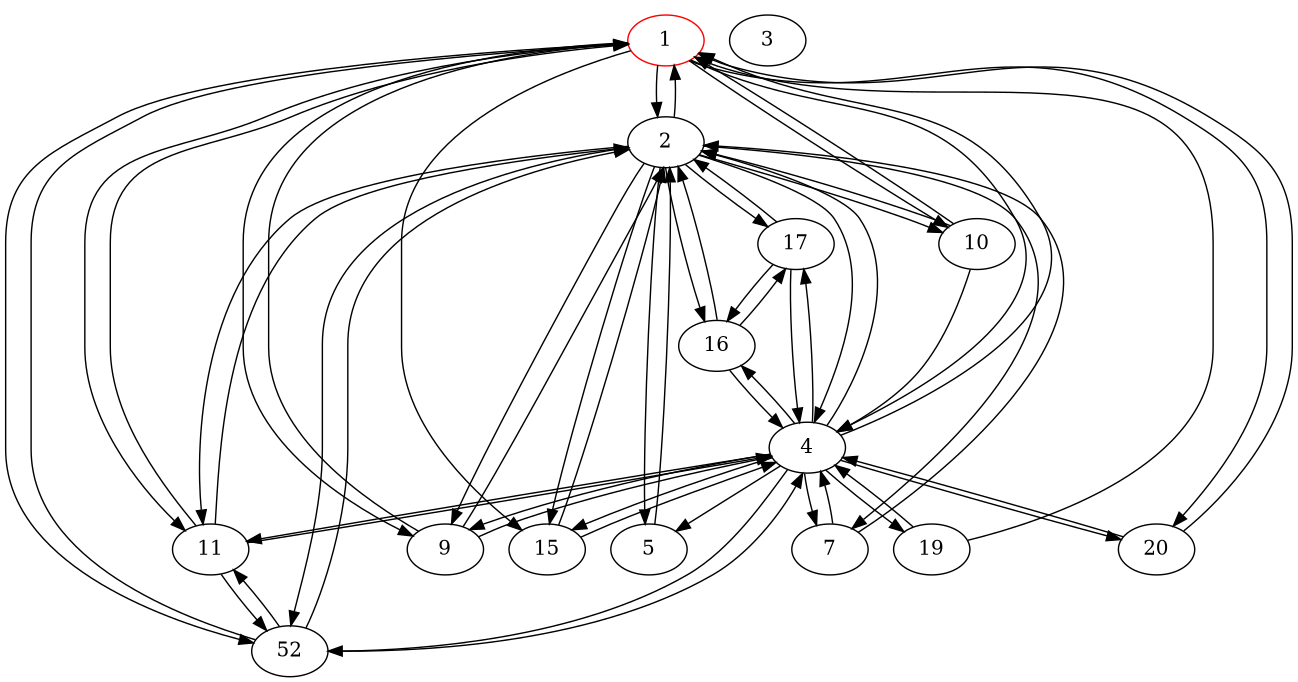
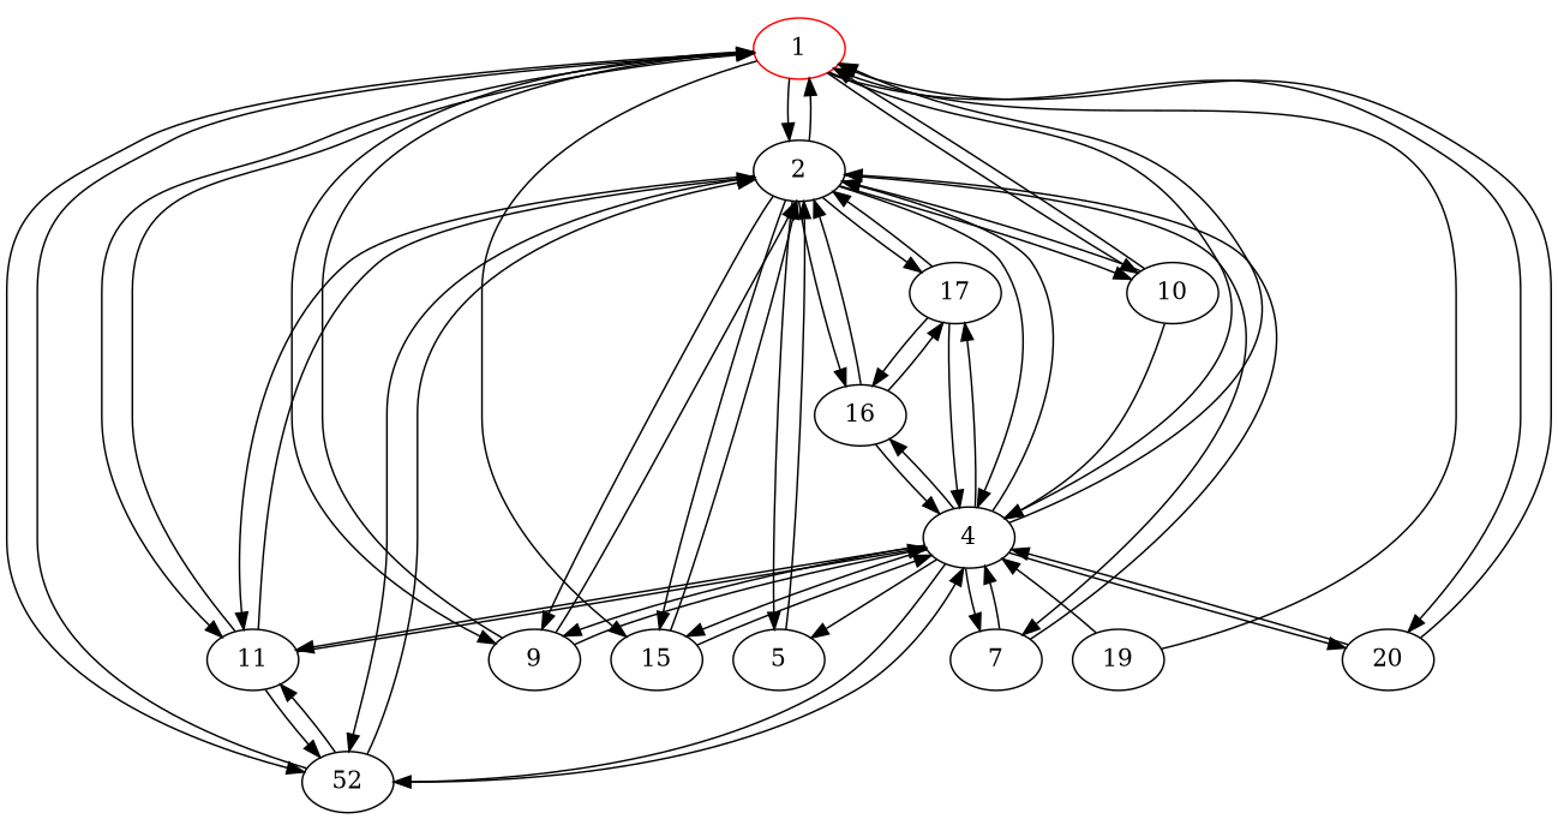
  digraph {
    n1 [color=red label=1 shape=ellipse]
    n2 [label=2]
    n3 [label=4]
    n4 [label=10]
    n5 [label=11]
    n6 [label=52]
    n7 [label=20]
    9
    n9 [label=15]
    n10 [label=5]
    n11 [label=7]
    n12 [label=16]
    n13 [label=17]
    n14 [label=19]
-   n15 [label=3]
    n1 -> n2
    n1 -> n3
    n1 -> n4
    n1 -> n5
    n1 -> n6
    n1 -> n7
    n1 -> 9
    n1 -> n9
    n2 -> n1
    n2 -> n3
    n2 -> n4
    n2 -> n5
    n2 -> n6
    n2 -> 9
    n2 -> n9
    n2 -> n10
    n2 -> n11
    n2 -> n12
    n2 -> n13
    n3 -> n1
    n3 -> n2
    n3 -> n5
    n3 -> n6
    n3 -> n7
    n3 -> 9
    n3 -> n9
    n3 -> n10
    n3 -> n11
    n3 -> n12
    n3 -> n13
-   n3 -> n14
    n4 -> n1
    n4 -> n2
    n4 -> n3
    n5 -> n1
    n5 -> n2
    n5 -> n3
    n5 -> n6
    n6 -> n1
    n6 -> n2
    n6 -> n3
    n6 -> n5
    n7 -> n1
    n7 -> n3
    9 -> n1
    9 -> n2
    9 -> n3
    n9 -> n2
    n9 -> n3
    n10 -> n2
    n11 -> n2
    n11 -> n3
    n12 -> n2
    n12 -> n3
    n12 -> n13
    n13 -> n2
    n13 -> n3
    n13 -> n12
    n14 -> n1
    n14 -> n3
  }
